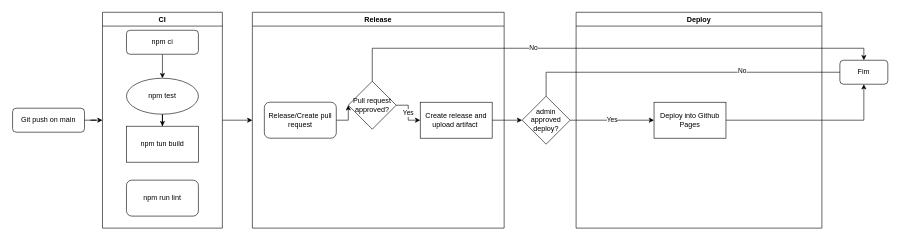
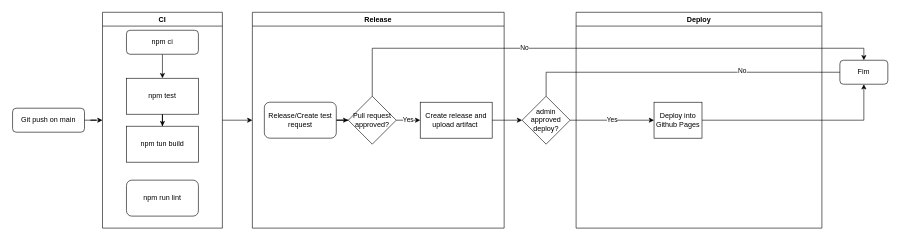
  <mxCell id="0" />
  <mxCell id="1" parent="0" />
  <mxCell id="2" value="Git push on main" style="rounded=1;whiteSpace=wrap;html=1;fontSize=12;glass=0;strokeWidth=1;shadow=0;" parent="1" vertex="1"><mxGeometry x="20" y="180" width="120" height="40" as="geometry" /></mxCell>
  <mxCell id="3" value="Yes" style="edgeStyle=orthogonalEdgeStyle;rounded=0;orthogonalLoop=1;jettySize=auto;html=1;" edge="1" parent="1" source="6" target="24"><mxGeometry relative="1" as="geometry"><mxPoint x="1400" y="180" as="targetPoint" /></mxGeometry></mxCell>
  <mxCell id="4" style="edgeStyle=orthogonalEdgeStyle;rounded=0;orthogonalLoop=1;jettySize=auto;html=1;entryX=0.5;entryY=1;entryDx=0;entryDy=0;" edge="1" parent="1" source="6" target="7"><mxGeometry relative="1" as="geometry"><Array as="points"><mxPoint x="910" y="120" /><mxPoint x="1440" y="120" /></Array></mxGeometry></mxCell>
  <mxCell id="5" value="No" style="edgeLabel;html=1;align=center;verticalAlign=middle;resizable=0;points=[];" vertex="1" connectable="0" parent="4"><mxGeometry x="0.239" y="3" relative="1" as="geometry"><mxPoint as="offset" /></mxGeometry></mxCell>
  <mxCell id="6" value="admin approved deploy&lt;span style=&quot;background-color: transparent; color: light-dark(rgb(0, 0, 0), rgb(255, 255, 255));&quot;&gt;?&lt;/span&gt;" style="rhombus;whiteSpace=wrap;html=1;" vertex="1" parent="1"><mxGeometry x="870" y="160" width="80" height="80" as="geometry" /></mxCell>
  <mxCell id="7" value="Fim" style="rounded=1;whiteSpace=wrap;html=1;" vertex="1" parent="1"><mxGeometry x="1400" y="100" width="80" height="40" as="geometry" /></mxCell>
  <mxCell id="8" style="edgeStyle=orthogonalEdgeStyle;rounded=0;orthogonalLoop=1;jettySize=auto;html=1;exitX=1;exitY=0.5;exitDx=0;exitDy=0;entryX=0;entryY=0.5;entryDx=0;entryDy=0;" edge="1" parent="1" source="9" target="17"><mxGeometry relative="1" as="geometry" /></mxCell>
  <mxCell id="9" value="CI" style="swimlane;whiteSpace=wrap;html=1;" vertex="1" parent="1"><mxGeometry x="170" y="20" width="200" height="360" as="geometry" /></mxCell>
  <mxCell id="10" value="" style="edgeStyle=orthogonalEdgeStyle;rounded=0;orthogonalLoop=1;jettySize=auto;html=1;" edge="1" parent="9" source="11" target="12"><mxGeometry relative="1" as="geometry" /></mxCell>
- <mxCell id="11" value="npm test" style="ellipse;whiteSpace=wrap;html=1;" vertex="1" parent="9"><mxGeometry x="40" y="110" width="120" height="60" as="geometry" /></mxCell>
+ <mxCell id="11" value="npm test" style="rounded=0;whiteSpace=wrap;html=1;" vertex="1" parent="9"><mxGeometry x="40" y="110" width="120" height="60" as="geometry" /></mxCell>
  <mxCell id="12" value="npm tun build" style="rounded=0;whiteSpace=wrap;html=1;" vertex="1" parent="9"><mxGeometry x="40" y="190" width="120" height="60" as="geometry" /></mxCell>
  <mxCell id="13" value="" style="edgeStyle=orthogonalEdgeStyle;rounded=0;orthogonalLoop=1;jettySize=auto;html=1;" edge="1" parent="9" source="14" target="11"><mxGeometry relative="1" as="geometry" /></mxCell>
  <mxCell id="14" value="npm ci" style="rounded=1;whiteSpace=wrap;html=1;" vertex="1" parent="9"><mxGeometry x="40" y="30" width="120" height="40" as="geometry" /></mxCell>
  <mxCell id="15" value="npm run lint" style="rounded=1;whiteSpace=wrap;html=1;" vertex="1" parent="9"><mxGeometry x="40" y="280" width="120" height="60" as="geometry" /></mxCell>
  <mxCell id="16" style="edgeStyle=orthogonalEdgeStyle;rounded=0;orthogonalLoop=1;jettySize=auto;html=1;entryX=0;entryY=0.5;entryDx=0;entryDy=0;" edge="1" parent="1" source="2" target="9"><mxGeometry relative="1" as="geometry"><mxPoint x="200" y="110" as="targetPoint" /></mxGeometry></mxCell>
  <mxCell id="17" value="Release" style="swimlane;whiteSpace=wrap;html=1;" vertex="1" parent="1"><mxGeometry x="420" y="20" width="420" height="360" as="geometry" /></mxCell>
- <mxCell id="18" value="Pull request approved?" style="rhombus;whiteSpace=wrap;html=1;" vertex="1" parent="17"><mxGeometry x="160" y="115" width="80" height="80" as="geometry" /></mxCell>
+ <mxCell id="18" value="Pull request approved?" style="rhombus;whiteSpace=wrap;html=1;" vertex="1" parent="17"><mxGeometry x="160" y="140" width="80" height="80" as="geometry" /></mxCell>
  <mxCell id="19" value="Create release and upload artifact&amp;nbsp;" style="rounded=0;whiteSpace=wrap;html=1;" vertex="1" parent="17"><mxGeometry x="280" y="150" width="120" height="60" as="geometry" /></mxCell>
  <mxCell id="20" value="Yes" style="edgeStyle=orthogonalEdgeStyle;rounded=0;orthogonalLoop=1;jettySize=auto;html=1;" edge="1" parent="17" source="18" target="19"><mxGeometry relative="1" as="geometry" /></mxCell>
  <mxCell id="21" value="" style="edgeStyle=orthogonalEdgeStyle;rounded=0;orthogonalLoop=1;jettySize=auto;html=1;" edge="1" parent="17" source="22" target="18"><mxGeometry relative="1" as="geometry" /></mxCell>
- <mxCell id="22" value="Release/Create pull request" style="rounded=1;whiteSpace=wrap;html=1;" vertex="1" parent="17"><mxGeometry x="20" y="150" width="120" height="60" as="geometry" /></mxCell>
+ <mxCell id="22" value="Release/Create test request" style="rounded=1;whiteSpace=wrap;html=1;" vertex="1" parent="17"><mxGeometry x="20" y="150" width="120" height="60" as="geometry" /></mxCell>
  <mxCell id="23" value="Deploy" style="swimlane;whiteSpace=wrap;html=1;" vertex="1" parent="1"><mxGeometry x="960" y="20" width="410" height="360" as="geometry" /></mxCell>
- <mxCell id="24" value="Deploy into Github Pages" style="rounded=0;whiteSpace=wrap;html=1;" vertex="1" parent="23"><mxGeometry x="130" y="150" width="120" height="60" as="geometry" /></mxCell>
+ <mxCell id="24" value="Deploy into Github Pages" style="rounded=0;whiteSpace=wrap;html=1;" vertex="1" parent="23"><mxGeometry x="130" y="150" width="80" height="60" as="geometry" /></mxCell>
  <mxCell id="25" value="" style="edgeStyle=orthogonalEdgeStyle;rounded=0;orthogonalLoop=1;jettySize=auto;html=1;" edge="1" parent="1" source="19" target="6"><mxGeometry relative="1" as="geometry" /></mxCell>
  <mxCell id="26" value="No" style="edgeStyle=orthogonalEdgeStyle;rounded=0;orthogonalLoop=1;jettySize=auto;html=1;" edge="1" parent="1" source="18" target="7"><mxGeometry x="-0.275" relative="1" as="geometry"><Array as="points"><mxPoint x="620" y="80" /><mxPoint x="1440" y="80" /></Array><mxPoint as="offset" /></mxGeometry></mxCell>
  <mxCell id="27" style="edgeStyle=orthogonalEdgeStyle;rounded=0;orthogonalLoop=1;jettySize=auto;html=1;entryX=0.5;entryY=1;entryDx=0;entryDy=0;" edge="1" parent="1" source="24" target="7"><mxGeometry relative="1" as="geometry" /></mxCell>
